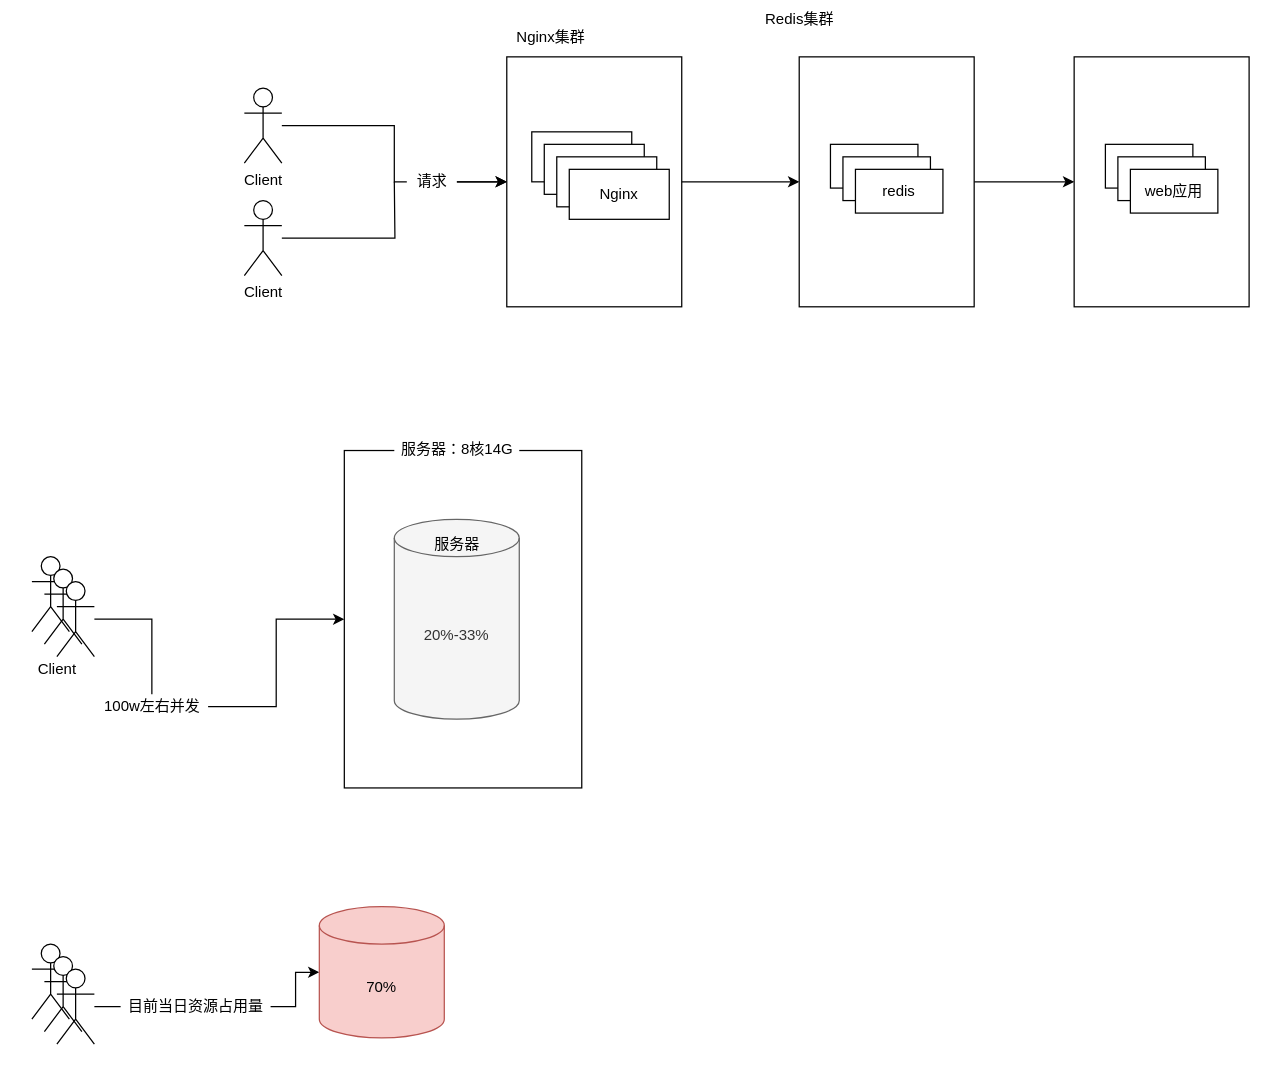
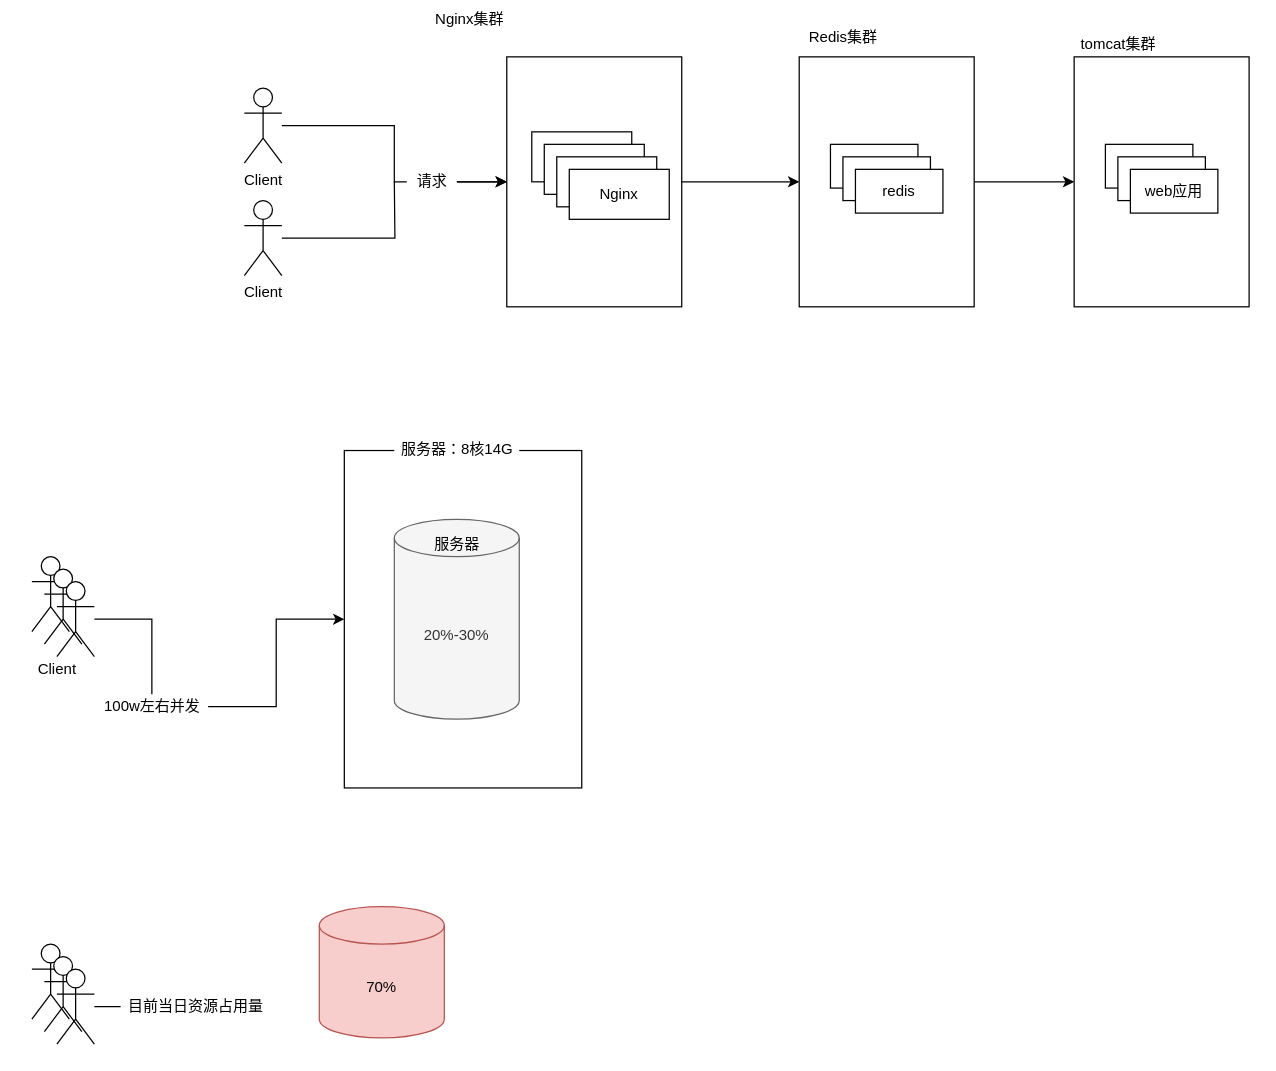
  <mxCell id="0" />
  <mxCell id="1" parent="0" />
  <mxCell id="2" value="" style="edgeStyle=orthogonalEdgeStyle;rounded=0;orthogonalLoop=1;jettySize=auto;html=1;" parent="1" source="3" target="11" edge="1"><mxGeometry relative="1" as="geometry" /></mxCell>
  <mxCell id="3" value="Client&lt;br&gt;" style="shape=umlActor;verticalLabelPosition=bottom;verticalAlign=top;html=1;outlineConnect=0;" parent="1" vertex="1"><mxGeometry x="195" y="70" width="30" height="60" as="geometry" /></mxCell>
  <mxCell id="4" value="" style="edgeStyle=orthogonalEdgeStyle;rounded=0;orthogonalLoop=1;jettySize=auto;html=1;startArrow=none;" parent="1" source="13" target="11" edge="1"><mxGeometry relative="1" as="geometry" /></mxCell>
  <mxCell id="5" value="Client&lt;br&gt;" style="shape=umlActor;verticalLabelPosition=bottom;verticalAlign=top;html=1;outlineConnect=0;" parent="1" vertex="1"><mxGeometry x="195" y="160" width="30" height="60" as="geometry" /></mxCell>
  <mxCell id="6" value="Nginx" style="rounded=0;whiteSpace=wrap;html=1;" parent="1" vertex="1"><mxGeometry x="425" y="105" width="80" height="40" as="geometry" /></mxCell>
  <mxCell id="7" value="Nginx" style="rounded=0;whiteSpace=wrap;html=1;" parent="1" vertex="1"><mxGeometry x="435" y="115" width="80" height="40" as="geometry" /></mxCell>
  <mxCell id="8" value="Nginx" style="rounded=0;whiteSpace=wrap;html=1;" parent="1" vertex="1"><mxGeometry x="445" y="125" width="80" height="40" as="geometry" /></mxCell>
  <mxCell id="9" value="Nginx" style="rounded=0;whiteSpace=wrap;html=1;" parent="1" vertex="1"><mxGeometry x="455" y="135" width="80" height="40" as="geometry" /></mxCell>
  <mxCell id="10" value="" style="edgeStyle=orthogonalEdgeStyle;rounded=0;orthogonalLoop=1;jettySize=auto;html=1;" parent="1" source="11" target="16" edge="1"><mxGeometry relative="1" as="geometry" /></mxCell>
  <mxCell id="11" value="" style="rounded=0;whiteSpace=wrap;html=1;fillColor=none;" parent="1" vertex="1"><mxGeometry x="405" y="45" width="140" height="200" as="geometry" /></mxCell>
- <mxCell id="12" value="Nginx集群" style="text;html=1;align=center;verticalAlign=middle;resizable=0;points=[];autosize=1;strokeColor=none;fillColor=none;" parent="1" vertex="1"><mxGeometry x="405" y="20" width="70" height="20" as="geometry" /></mxCell>
+ <mxCell id="12" value="Nginx集群" style="text;html=1;align=center;verticalAlign=middle;resizable=0;points=[];autosize=1;strokeColor=none;fillColor=none;" parent="1" vertex="1"><mxGeometry x="340" y="5" width="70" height="20" as="geometry" /></mxCell>
  <mxCell id="13" value="请求&lt;br&gt;" style="text;html=1;align=center;verticalAlign=middle;resizable=0;points=[];autosize=1;strokeColor=none;fillColor=default;" parent="1" vertex="1"><mxGeometry x="325" y="135" width="40" height="20" as="geometry" /></mxCell>
  <mxCell id="14" value="" style="edgeStyle=orthogonalEdgeStyle;rounded=0;orthogonalLoop=1;jettySize=auto;html=1;endArrow=none;" parent="1" source="5" edge="1"><mxGeometry relative="1" as="geometry"><mxPoint y="190" as="sourcePoint" x="225" /><mxPoint x="315" y="145" as="targetPoint" /></mxGeometry></mxCell>
  <mxCell id="15" value="" style="edgeStyle=orthogonalEdgeStyle;rounded=0;orthogonalLoop=1;jettySize=auto;html=1;" parent="1" source="16" target="21" edge="1"><mxGeometry relative="1" as="geometry" /></mxCell>
  <mxCell id="16" value="" style="rounded=0;whiteSpace=wrap;html=1;fillColor=default;" parent="1" vertex="1"><mxGeometry x="639" y="45" width="140" height="200" as="geometry" /></mxCell>
  <mxCell id="17" value="redis" style="rounded=0;whiteSpace=wrap;html=1;fillColor=default;" parent="1" vertex="1"><mxGeometry x="664" y="115" width="70" height="35" as="geometry" /></mxCell>
  <mxCell id="18" value="redis" style="rounded=0;whiteSpace=wrap;html=1;fillColor=default;" parent="1" vertex="1"><mxGeometry x="674" y="125" width="70" height="35" as="geometry" /></mxCell>
  <mxCell id="19" value="redis" style="rounded=0;whiteSpace=wrap;html=1;fillColor=default;" parent="1" vertex="1"><mxGeometry x="684" y="135" width="70" height="35" as="geometry" /></mxCell>
- <mxCell id="20" value="Redis集群" style="text;html=1;align=center;verticalAlign=middle;resizable=0;points=[];autosize=1;strokeColor=none;fillColor=none;" parent="1" vertex="1"><mxGeometry x="604" y="5" width="70" height="20" as="geometry" /></mxCell>
+ <mxCell id="20" value="Redis集群" style="text;html=1;align=center;verticalAlign=middle;resizable=0;points=[];autosize=1;strokeColor=none;fillColor=none;" parent="1" vertex="1"><mxGeometry x="639" y="20" width="70" height="20" as="geometry" /></mxCell>
  <mxCell id="21" value="" style="rounded=0;whiteSpace=wrap;html=1;fillColor=default;" parent="1" vertex="1"><mxGeometry x="859" y="45" width="140" height="200" as="geometry" /></mxCell>
  <mxCell id="22" value="redis" style="rounded=0;whiteSpace=wrap;html=1;fillColor=default;" parent="1" vertex="1"><mxGeometry x="884" y="115" width="70" height="35" as="geometry" /></mxCell>
  <mxCell id="23" value="redis" style="rounded=0;whiteSpace=wrap;html=1;fillColor=default;" parent="1" vertex="1"><mxGeometry x="894" y="125" width="70" height="35" as="geometry" /></mxCell>
  <mxCell id="24" value="web应用" style="rounded=0;whiteSpace=wrap;html=1;fillColor=default;" parent="1" vertex="1"><mxGeometry x="904" y="135" width="70" height="35" as="geometry" /></mxCell>
+ <mxCell id="25" value="tomcat集群" style="text;html=1;align=center;verticalAlign=middle;resizable=0;points=[];autosize=1;strokeColor=none;fillColor=none;" parent="1" vertex="1"><mxGeometry x="854" y="25" width="80" height="20" as="geometry" /></mxCell>
  <mxCell id="26" value="" style="shape=umlActor;verticalLabelPosition=bottom;verticalAlign=top;html=1;outlineConnect=0;fillColor=default;" parent="1" vertex="1"><mxGeometry x="25" y="445" width="30" height="60" as="geometry" /></mxCell>
  <mxCell id="27" value="" style="shape=umlActor;verticalLabelPosition=bottom;verticalAlign=top;html=1;outlineConnect=0;fillColor=default;" parent="1" vertex="1"><mxGeometry x="35" y="455" width="30" height="60" as="geometry" /></mxCell>
  <mxCell id="28" value="" style="edgeStyle=orthogonalEdgeStyle;rounded=0;orthogonalLoop=1;jettySize=auto;html=1;startArrow=none;entryX=0;entryY=0.5;entryDx=0;entryDy=0;" parent="1" source="31" target="40" edge="1"><mxGeometry relative="1" as="geometry" /></mxCell>
  <mxCell id="29" value="" style="shape=umlActor;verticalLabelPosition=bottom;verticalAlign=top;html=1;outlineConnect=0;fillColor=default;" parent="1" vertex="1"><mxGeometry x="45" y="465" width="30" height="60" as="geometry" /></mxCell>
- <mxCell id="30" value="20%-33%" style="shape=cylinder3;whiteSpace=wrap;html=1;boundedLbl=1;backgroundOutline=1;size=15;fillColor=#f5f5f5;fontColor=#333333;strokeColor=#666666;" parent="1" vertex="1"><mxGeometry x="315" y="415" width="100" height="160" as="geometry" /></mxCell>
+ <mxCell id="30" value="20%-30%" style="shape=cylinder3;whiteSpace=wrap;html=1;boundedLbl=1;backgroundOutline=1;size=15;fillColor=#f5f5f5;fontColor=#333333;strokeColor=#666666;" parent="1" vertex="1"><mxGeometry x="315" y="415" width="100" height="160" as="geometry" /></mxCell>
  <mxCell id="31" value="100w左右并发" style="text;html=1;align=center;verticalAlign=middle;resizable=0;points=[];autosize=1;strokeColor=none;fillColor=none;" vertex="1" parent="1"><mxGeometry x="76" y="555" width="90" height="20" as="geometry" /></mxCell>
  <mxCell id="32" value="" style="edgeStyle=orthogonalEdgeStyle;rounded=0;orthogonalLoop=1;jettySize=auto;html=1;endArrow=none;" edge="1" parent="1" source="29" target="31"><mxGeometry relative="1" as="geometry"><mxPoint x="75" y="495" as="sourcePoint" /><mxPoint x="255" y="495" as="targetPoint" /></mxGeometry></mxCell>
  <mxCell id="33" value="" style="shape=umlActor;verticalLabelPosition=bottom;verticalAlign=top;html=1;outlineConnect=0;fillColor=default;" vertex="1" parent="1"><mxGeometry x="25" y="755" width="30" height="60" as="geometry" /></mxCell>
  <mxCell id="34" value="" style="shape=umlActor;verticalLabelPosition=bottom;verticalAlign=top;html=1;outlineConnect=0;fillColor=default;" vertex="1" parent="1"><mxGeometry x="35" y="765" width="30" height="60" as="geometry" /></mxCell>
- <mxCell id="35" value="" style="edgeStyle=orthogonalEdgeStyle;rounded=0;orthogonalLoop=1;jettySize=auto;html=1;startArrow=none;" edge="1" parent="1" source="38" target="37"><mxGeometry relative="1" as="geometry" /></mxCell>
  <mxCell id="36" value="" style="shape=umlActor;verticalLabelPosition=bottom;verticalAlign=top;html=1;outlineConnect=0;fillColor=default;" vertex="1" parent="1"><mxGeometry x="45" y="775" width="30" height="60" as="geometry" /></mxCell>
  <mxCell id="37" value="70%" style="shape=cylinder3;whiteSpace=wrap;html=1;boundedLbl=1;backgroundOutline=1;size=15;fillColor=#f8cecc;strokeColor=#b85450;" vertex="1" parent="1"><mxGeometry x="255" y="725" width="100" height="105" as="geometry" /></mxCell>
  <mxCell id="38" value="目前当日资源占用量" style="text;html=1;align=center;verticalAlign=middle;resizable=0;points=[];autosize=1;strokeColor=none;fillColor=none;" vertex="1" parent="1"><mxGeometry x="96" y="795" width="120" height="20" as="geometry" /></mxCell>
  <mxCell id="39" value="" style="edgeStyle=orthogonalEdgeStyle;rounded=0;orthogonalLoop=1;jettySize=auto;html=1;endArrow=none;" edge="1" parent="1" source="36" target="38"><mxGeometry relative="1" as="geometry"><mxPoint x="75" y="805" as="sourcePoint" /><mxPoint x="255" y="805" as="targetPoint" /></mxGeometry></mxCell>
  <mxCell id="40" value="" style="rounded=0;whiteSpace=wrap;html=1;fillColor=none;" vertex="1" parent="1"><mxGeometry x="275" y="360" width="190" height="270" as="geometry" /></mxCell>
  <mxCell id="41" value="Client" style="text;html=1;align=center;verticalAlign=middle;resizable=0;points=[];autosize=1;strokeColor=none;fillColor=none;" vertex="1" parent="1"><mxGeometry x="20" y="525" width="50" height="20" as="geometry" /></mxCell>
  <mxCell id="42" value="服务器：8核14G" style="text;html=1;align=center;verticalAlign=middle;resizable=0;points=[];autosize=1;strokeColor=none;fillColor=default;" vertex="1" parent="1"><mxGeometry x="315" y="349" width="100" height="20" as="geometry" /></mxCell>
  <mxCell id="43" value="服务器" style="text;html=1;align=center;verticalAlign=middle;resizable=0;points=[];autosize=1;strokeColor=none;fillColor=none;" vertex="1" parent="1"><mxGeometry x="325" y="425" width="80" height="20" as="geometry" /></mxCell>
